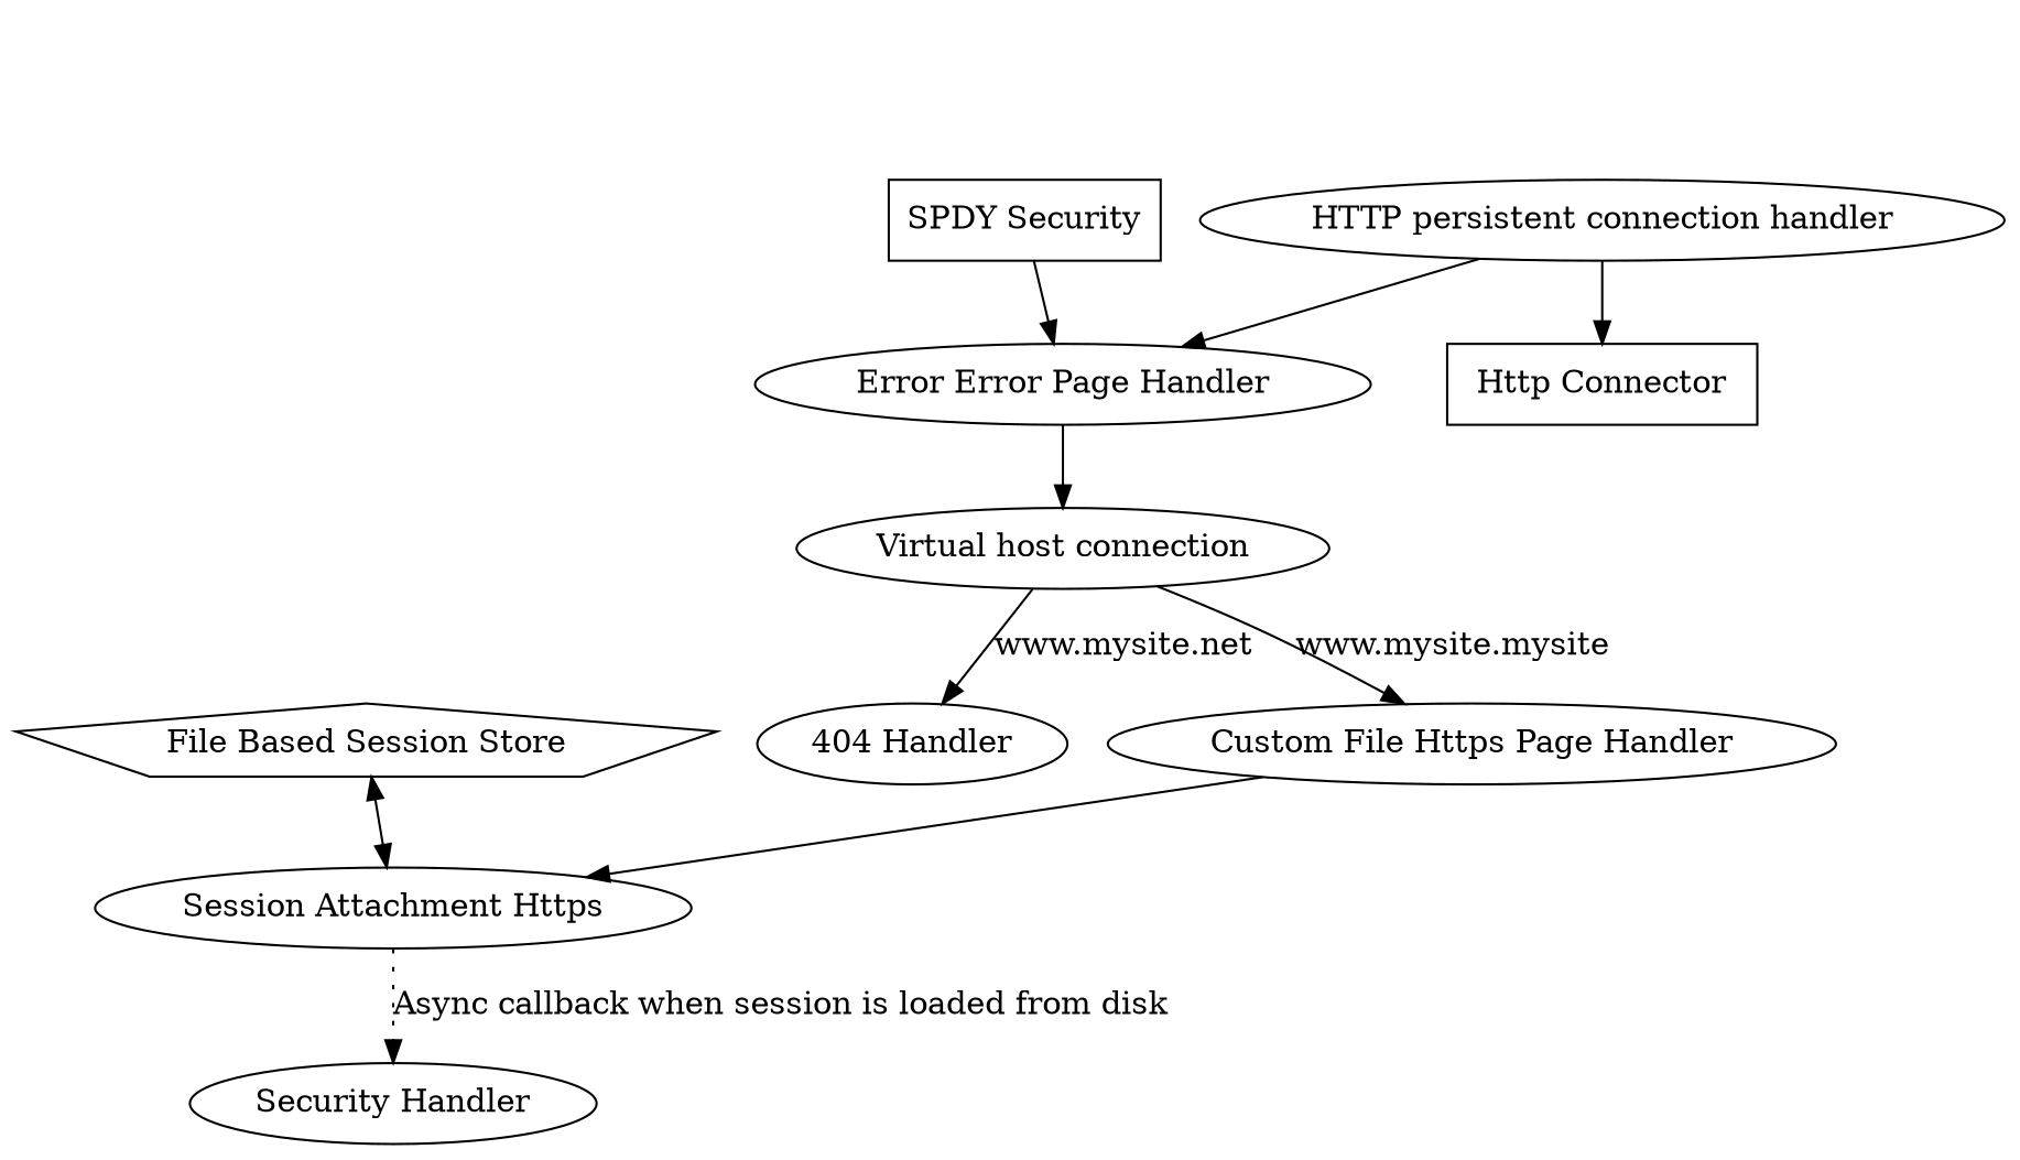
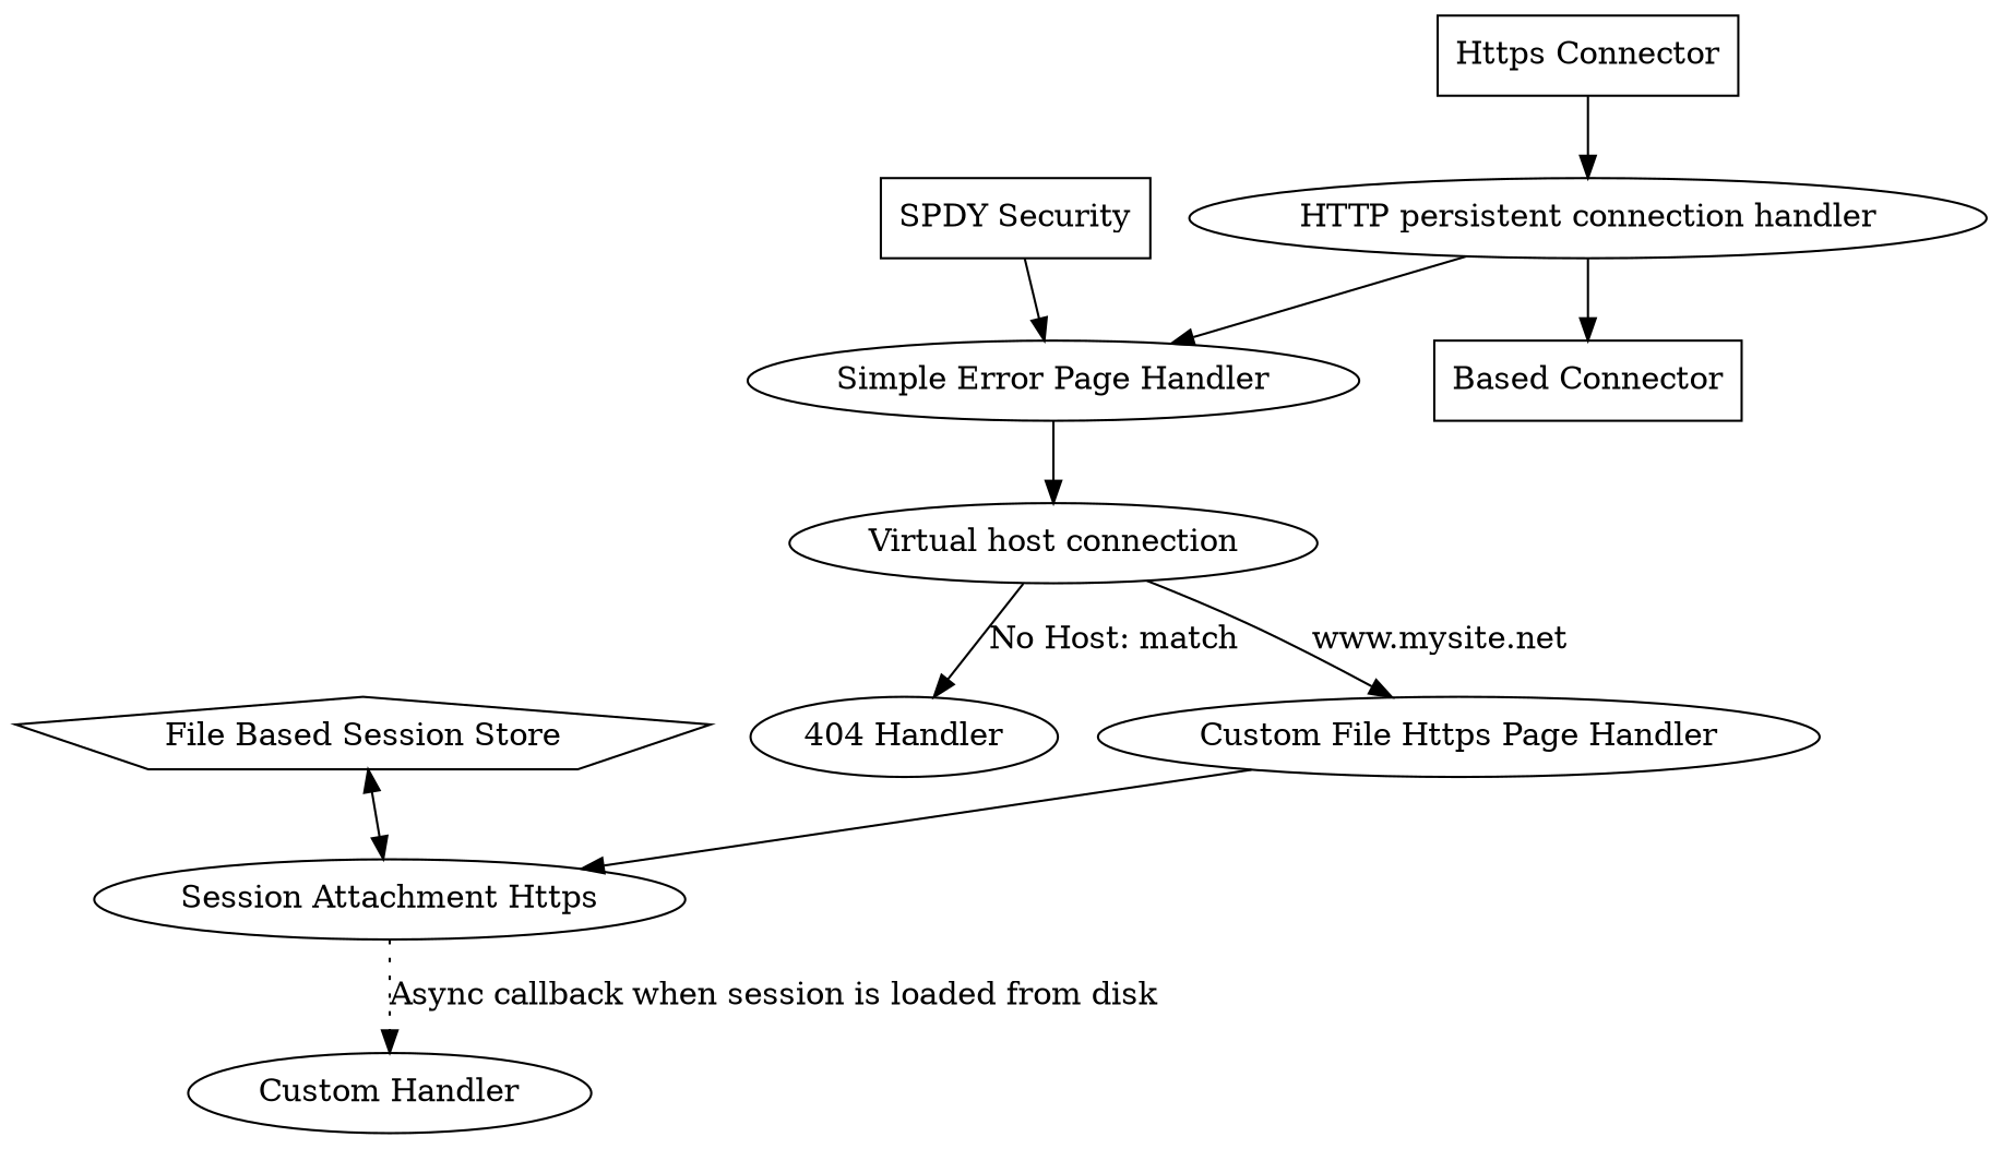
  digraph {
    shape=box
-   n1 [label="Http Connector" shape=box]
+   n1 [label="Based Connector" shape=box]
    n2 [label="HTTP persistent connection handler"]
-   n3 [label="Error Error Page Handler"]
+   n3 [label="Simple Error Page Handler"]
    n4 [label="Virtual host connection"]
    n5 [label="404 Handler"]
    n6 [label="Custom File Https Page Handler"]
    n7 [label="Session Attachment Https"]
+   n8 [label="Https Connector" shape=box]
    n9 [label="SPDY Security" shape=box]
-   n10 [label="Security Handler"]
+   n10 [label="Custom Handler"]
    n11 [label="File Based Session Store" shape=pentagon]
    n2 -> n1
    n2 -> n3
    n3 -> n4
-   n4 -> n5 [label="www.mysite.net"]
-   n4 -> n6 [label="www.mysite.mysite"]
+   n4 -> n5 [label="No Host: match"]
+   n4 -> n6 [label="www.mysite.net"]
    n6 -> n7
    n7 -> n10 [label="Async callback when session is loaded from disk" style=dotted]
+   n8 -> n2
    n9 -> n3
    n11 -> n7 [dir=both]
  }
